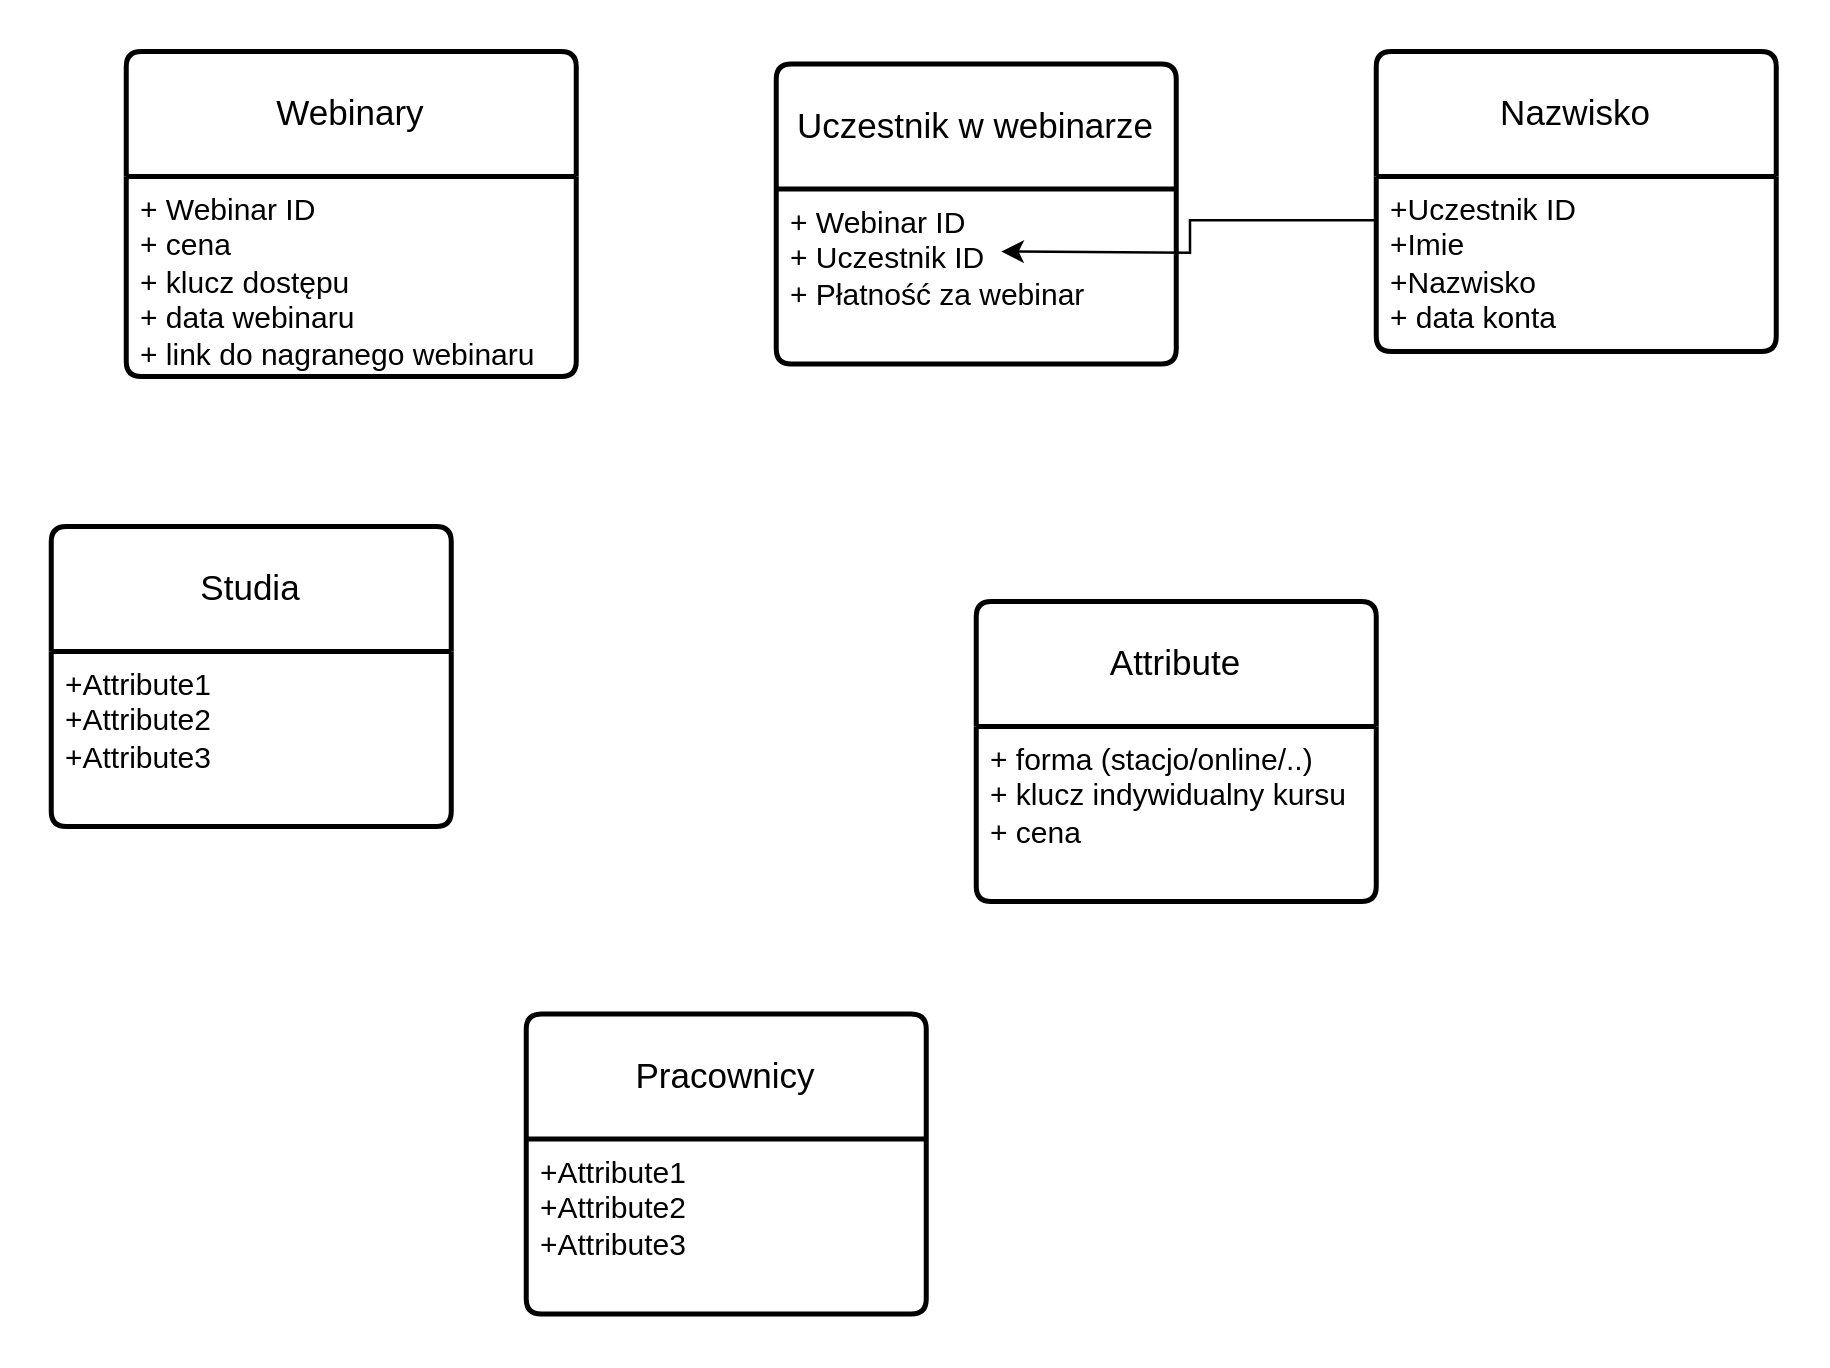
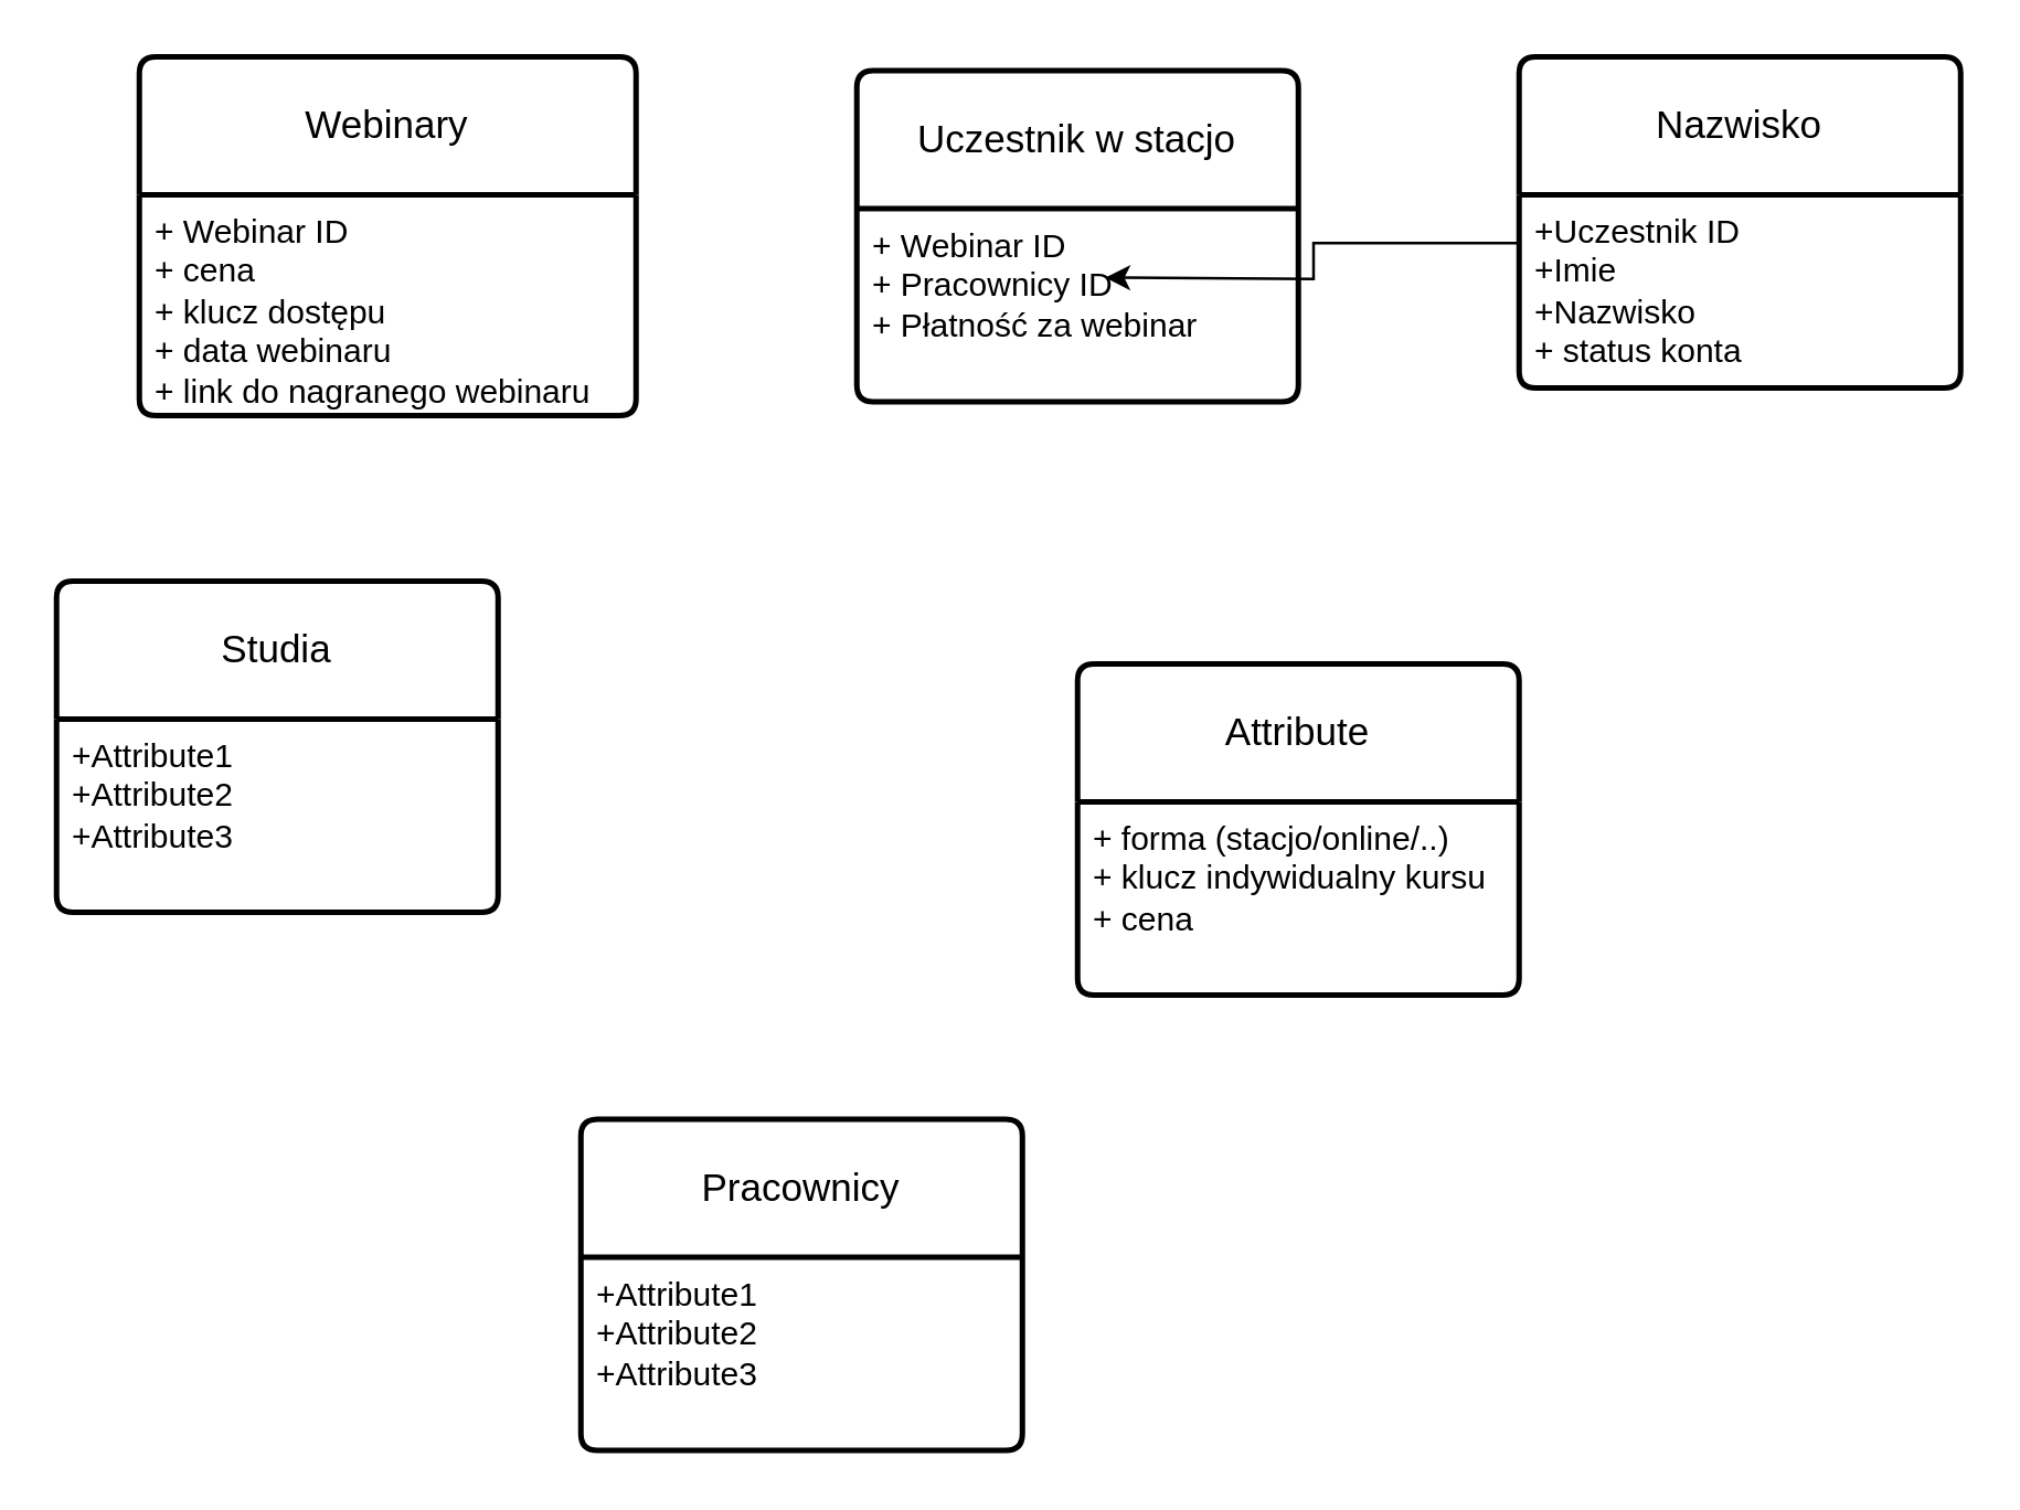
  <mxCell id="0" />
  <mxCell id="1" parent="0" />
  <mxCell id="2" value="Webinary" style="swimlane;childLayout=stackLayout;horizontal=1;startSize=50;horizontalStack=0;rounded=1;fontSize=14;fontStyle=0;strokeWidth=2;resizeParent=0;resizeLast=1;shadow=0;dashed=0;align=center;arcSize=4;whiteSpace=wrap;html=1;" vertex="1" parent="1"><mxGeometry x="50" y="20" width="180" height="130" as="geometry" /></mxCell>
  <mxCell id="3" value="&lt;div&gt;+ Webinar ID&lt;br&gt;&lt;/div&gt;&lt;div&gt;+ cena&lt;/div&gt;+ klucz dostępu&lt;br&gt;&lt;div&gt;+ data webinaru&lt;/div&gt;&lt;div&gt;+ link do nagranego webinaru&lt;br&gt;&lt;/div&gt;&lt;div&gt;&lt;br&gt;&lt;/div&gt;" style="align=left;strokeColor=none;fillColor=none;spacingLeft=4;fontSize=12;verticalAlign=top;resizable=0;rotatable=0;part=1;html=1;" vertex="1" parent="2"><mxGeometry y="50" width="180" height="80" as="geometry" /></mxCell>
  <mxCell id="4" style="edgeStyle=orthogonalEdgeStyle;rounded=0;orthogonalLoop=1;jettySize=auto;html=1;exitX=0.5;exitY=1;exitDx=0;exitDy=0;entryX=0.5;entryY=1;entryDx=0;entryDy=0;" edge="1" parent="2" source="2" target="3"><mxGeometry relative="1" as="geometry" /></mxCell>
  <mxCell id="5" value="Attribute" style="swimlane;childLayout=stackLayout;horizontal=1;startSize=50;horizontalStack=0;rounded=1;fontSize=14;fontStyle=0;strokeWidth=2;resizeParent=0;resizeLast=1;shadow=0;dashed=0;align=center;arcSize=4;whiteSpace=wrap;html=1;" vertex="1" parent="1"><mxGeometry x="390" y="240" width="160" height="120" as="geometry" /></mxCell>
  <mxCell id="6" value="+ forma (stacjo/online/..)&lt;br&gt;+ klucz indywidualny kursu&lt;br&gt;+ cena" style="align=left;strokeColor=none;fillColor=none;spacingLeft=4;fontSize=12;verticalAlign=top;resizable=0;rotatable=0;part=1;html=1;" vertex="1" parent="5"><mxGeometry y="50" width="160" height="70" as="geometry" /></mxCell>
  <mxCell id="7" value="Studia" style="swimlane;childLayout=stackLayout;horizontal=1;startSize=50;horizontalStack=0;rounded=1;fontSize=14;fontStyle=0;strokeWidth=2;resizeParent=0;resizeLast=1;shadow=0;dashed=0;align=center;arcSize=4;whiteSpace=wrap;html=1;" vertex="1" parent="1"><mxGeometry x="20" y="210" width="160" height="120" as="geometry" /></mxCell>
  <mxCell id="8" value="+Attribute1&#10;+Attribute2&#10;+Attribute3" style="align=left;strokeColor=none;fillColor=none;spacingLeft=4;fontSize=12;verticalAlign=top;resizable=0;rotatable=0;part=1;html=1;" vertex="1" parent="7"><mxGeometry y="50" width="160" height="70" as="geometry" /></mxCell>
  <mxCell id="9" value="Nazwisko" style="swimlane;childLayout=stackLayout;horizontal=1;startSize=50;horizontalStack=0;rounded=1;fontSize=14;fontStyle=0;strokeWidth=2;resizeParent=0;resizeLast=1;shadow=0;dashed=0;align=center;arcSize=4;whiteSpace=wrap;html=1;" vertex="1" parent="1"><mxGeometry x="550" y="20" width="160" height="120" as="geometry" /></mxCell>
- <mxCell id="10" value="+Uczestnik ID&lt;br&gt;+Imie&lt;br&gt;&lt;div&gt;+Nazwisko&lt;/div&gt;&lt;div&gt;+ data konta&lt;br&gt;&lt;/div&gt;" style="align=left;strokeColor=none;fillColor=none;spacingLeft=4;fontSize=12;verticalAlign=top;resizable=0;rotatable=0;part=1;html=1;" vertex="1" parent="9"><mxGeometry y="50" width="160" height="70" as="geometry" /></mxCell>
+ <mxCell id="10" value="+Uczestnik ID&lt;br&gt;+Imie&lt;br&gt;&lt;div&gt;+Nazwisko&lt;/div&gt;&lt;div&gt;+ status konta&lt;br&gt;&lt;/div&gt;" style="align=left;strokeColor=none;fillColor=none;spacingLeft=4;fontSize=12;verticalAlign=top;resizable=0;rotatable=0;part=1;html=1;" vertex="1" parent="9"><mxGeometry y="50" width="160" height="70" as="geometry" /></mxCell>
  <mxCell id="11" value="Pracownicy" style="swimlane;childLayout=stackLayout;horizontal=1;startSize=50;horizontalStack=0;rounded=1;fontSize=14;fontStyle=0;strokeWidth=2;resizeParent=0;resizeLast=1;shadow=0;dashed=0;align=center;arcSize=4;whiteSpace=wrap;html=1;" vertex="1" parent="1"><mxGeometry x="210" y="405" width="160" height="120" as="geometry" /></mxCell>
  <mxCell id="12" value="+Attribute1&#10;+Attribute2&#10;+Attribute3" style="align=left;strokeColor=none;fillColor=none;spacingLeft=4;fontSize=12;verticalAlign=top;resizable=0;rotatable=0;part=1;html=1;" vertex="1" parent="11"><mxGeometry y="50" width="160" height="70" as="geometry" /></mxCell>
- <mxCell id="13" value="Uczestnik w webinarze" style="swimlane;childLayout=stackLayout;horizontal=1;startSize=50;horizontalStack=0;rounded=1;fontSize=14;fontStyle=0;strokeWidth=2;resizeParent=0;resizeLast=1;shadow=0;dashed=0;align=center;arcSize=4;whiteSpace=wrap;html=1;" vertex="1" parent="1"><mxGeometry x="310" y="25" width="160" height="120" as="geometry" /></mxCell>
- <mxCell id="14" value="+ Webinar ID&lt;br&gt;+ Uczestnik ID&lt;br&gt;&lt;div&gt;+ Płatność za webinar&lt;br&gt;&lt;/div&gt;&lt;div&gt;&lt;br&gt;&lt;/div&gt;" style="align=left;strokeColor=none;fillColor=none;spacingLeft=4;fontSize=12;verticalAlign=top;resizable=0;rotatable=0;part=1;html=1;" vertex="1" parent="13"><mxGeometry y="50" width="160" height="70" as="geometry" /></mxCell>
+ <mxCell id="13" value="Uczestnik w stacjo" style="swimlane;childLayout=stackLayout;horizontal=1;startSize=50;horizontalStack=0;rounded=1;fontSize=14;fontStyle=0;strokeWidth=2;resizeParent=0;resizeLast=1;shadow=0;dashed=0;align=center;arcSize=4;whiteSpace=wrap;html=1;" vertex="1" parent="1"><mxGeometry x="310" y="25" width="160" height="120" as="geometry" /></mxCell>
+ <mxCell id="14" value="+ Webinar ID&lt;br&gt;+ Pracownicy ID&lt;br&gt;&lt;div&gt;+ Płatność za webinar&lt;br&gt;&lt;/div&gt;&lt;div&gt;&lt;br&gt;&lt;/div&gt;" style="align=left;strokeColor=none;fillColor=none;spacingLeft=4;fontSize=12;verticalAlign=top;resizable=0;rotatable=0;part=1;html=1;" vertex="1" parent="13"><mxGeometry y="50" width="160" height="70" as="geometry" /></mxCell>
  <mxCell id="15" style="edgeStyle=orthogonalEdgeStyle;rounded=0;orthogonalLoop=1;jettySize=auto;html=1;exitX=0;exitY=0.25;exitDx=0;exitDy=0;" edge="1" parent="1" source="10"><mxGeometry relative="1" as="geometry"><mxPoint x="400" y="100" as="targetPoint" /></mxGeometry></mxCell>
